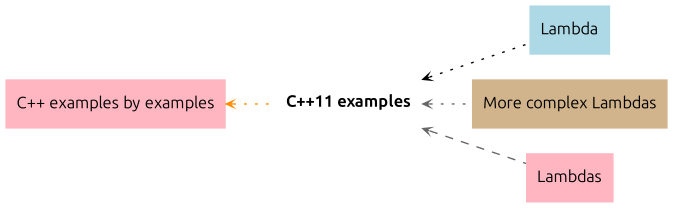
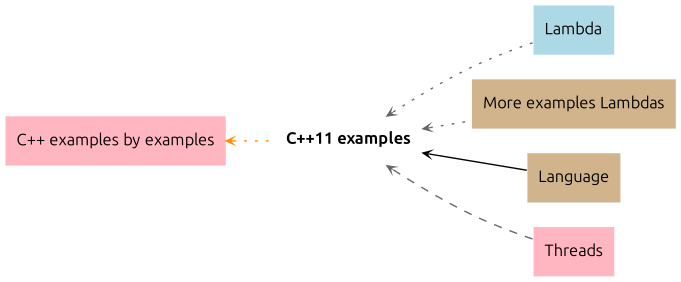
  digraph {
    rankdir=LR
    node [fillcolor=lightpink fontname=Ubuntu fontsize=12 shape=plaintext style=filled]
    edge [arrowhead=open arrowsize=0.5 arrowtail=open color=black dir=back fontname=Ubuntu labelfontsize=10 shape=plaintext style=dotted]
    n1 [label="C++ examples by examples"]
    n2 [label=<<b>C++11 examples</b>> fillcolor="" style=""]
    n3 [fillcolor=lightblue label=Lambda]
-   n4 [fillcolor=tan label="More complex Lambdas"]
-   n6 [label=Lambdas]
+   n4 [fillcolor=tan label="More examples Lambdas"]
+   n5 [fillcolor=tan label=Language]
+   n6 [label=Threads]
    n1 -> n2 [color=darkorange]
-   n2 -> n3
+   n2 -> n3 [color=gray40]
    n2 -> n4 [color=gray40]
+   n2 -> n5 [style=solid]
    n2 -> n6 [color=gray40 style=dashed]
  }
